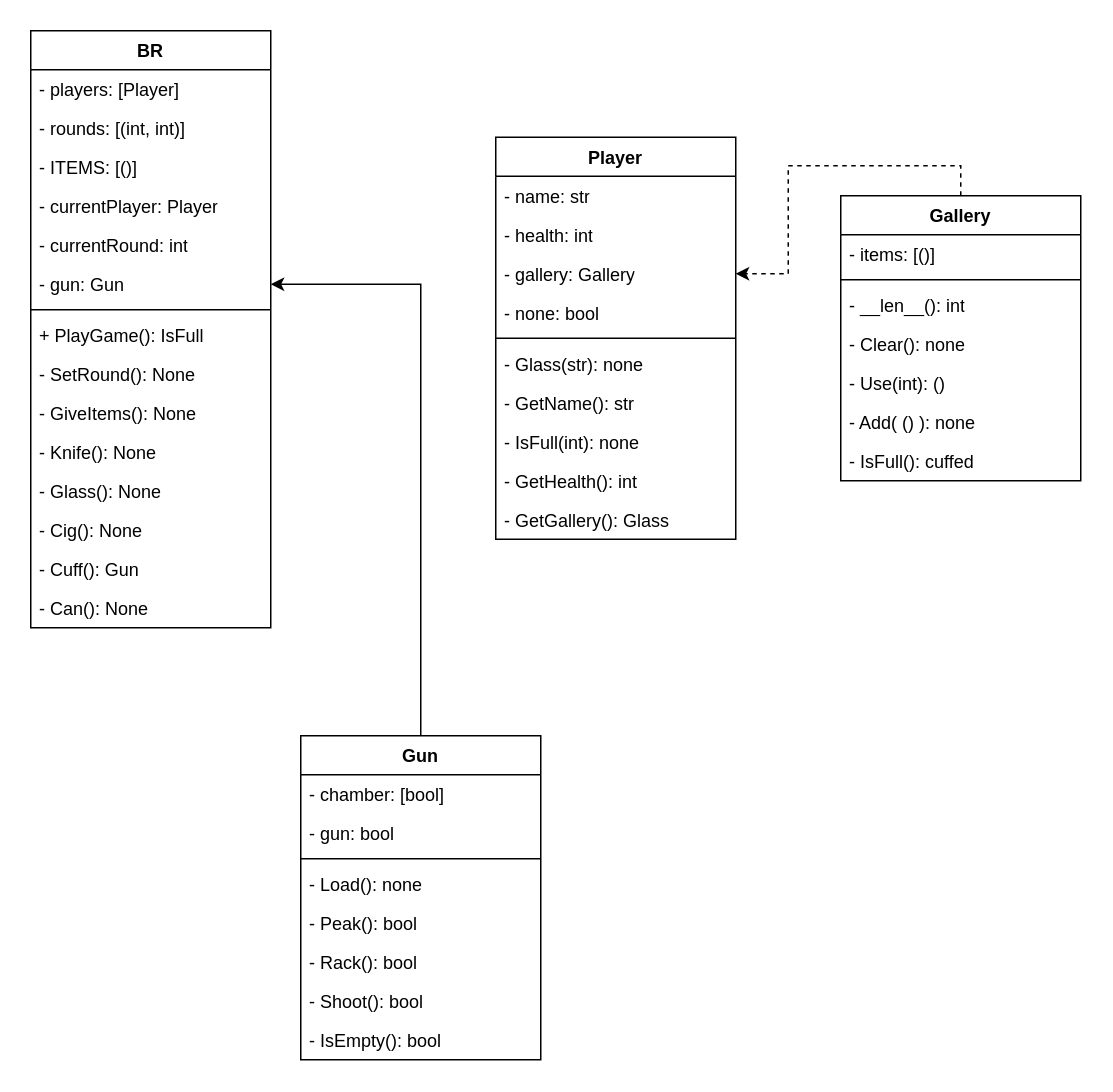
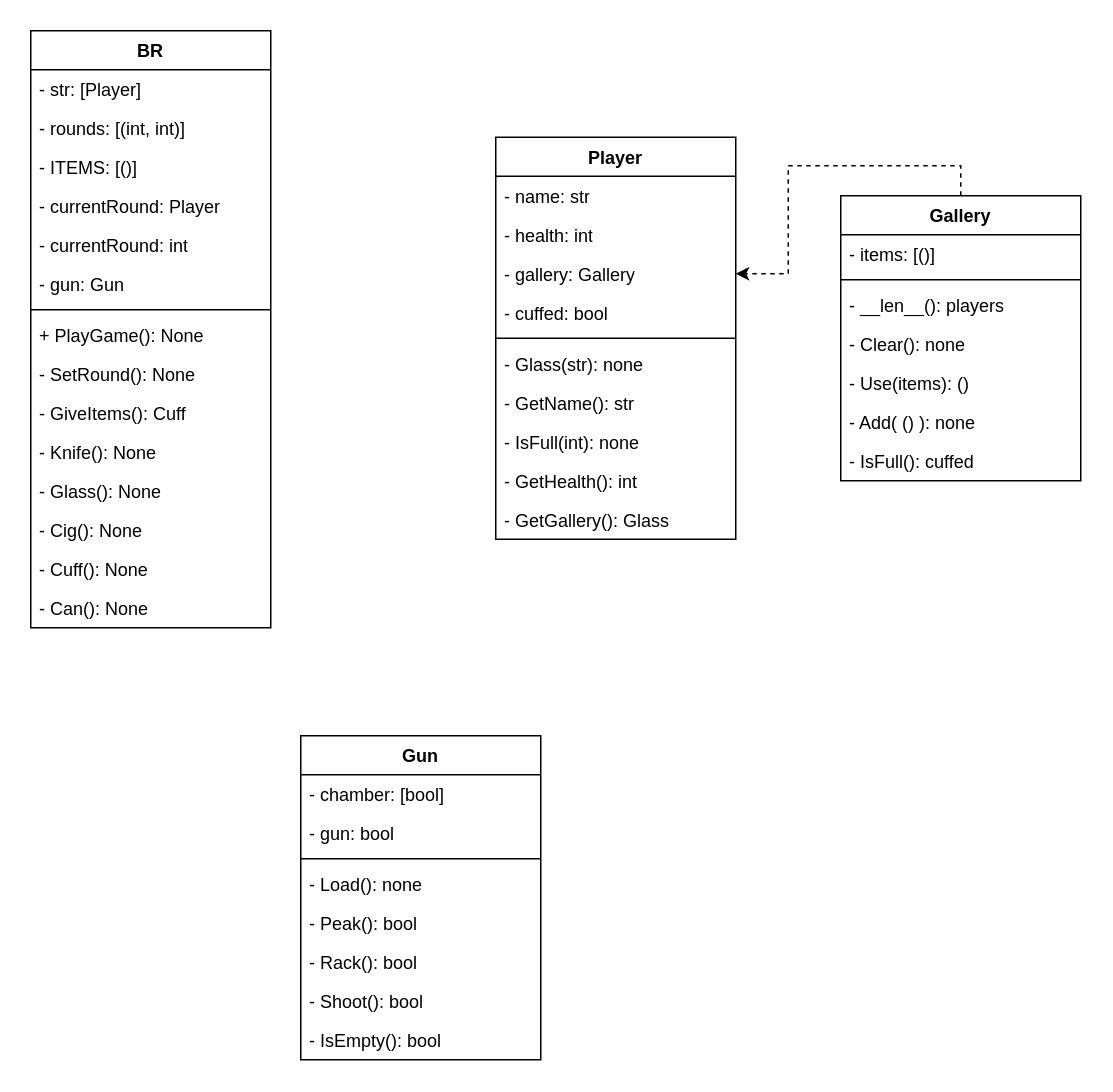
  <mxCell id="0" />
  <mxCell id="1" parent="0" />
  <mxCell id="2" value="BR" style="swimlane;fontStyle=1;align=center;verticalAlign=top;childLayout=stackLayout;horizontal=1;startSize=26;horizontalStack=0;resizeParent=1;resizeParentMax=0;resizeLast=0;collapsible=1;marginBottom=0;whiteSpace=wrap;html=1;" vertex="1" parent="1"><mxGeometry x="20" y="20" width="160" height="398" as="geometry"><mxRectangle x="90" y="150" width="60" height="30" as="alternateBounds" /></mxGeometry></mxCell>
- <mxCell id="3" value="- players: [Player]" style="text;strokeColor=none;fillColor=none;align=left;verticalAlign=top;spacingLeft=4;spacingRight=4;overflow=hidden;rotatable=0;points=[[0,0.5],[1,0.5]];portConstraint=eastwest;whiteSpace=wrap;html=1;" vertex="1" parent="2"><mxGeometry y="26" width="160" height="26" as="geometry" /></mxCell>
+ <mxCell id="3" value="- str: [Player]" style="text;strokeColor=none;fillColor=none;align=left;verticalAlign=top;spacingLeft=4;spacingRight=4;overflow=hidden;rotatable=0;points=[[0,0.5],[1,0.5]];portConstraint=eastwest;whiteSpace=wrap;html=1;" vertex="1" parent="2"><mxGeometry y="26" width="160" height="26" as="geometry" /></mxCell>
  <mxCell id="4" value="- rounds: [(int, int)]" style="text;strokeColor=none;fillColor=none;align=left;verticalAlign=top;spacingLeft=4;spacingRight=4;overflow=hidden;rotatable=0;points=[[0,0.5],[1,0.5]];portConstraint=eastwest;whiteSpace=wrap;html=1;" vertex="1" parent="2"><mxGeometry y="52" width="160" height="26" as="geometry" /></mxCell>
  <mxCell id="5" value="- ITEMS: [()]" style="text;strokeColor=none;fillColor=none;align=left;verticalAlign=top;spacingLeft=4;spacingRight=4;overflow=hidden;rotatable=0;points=[[0,0.5],[1,0.5]];portConstraint=eastwest;whiteSpace=wrap;html=1;" vertex="1" parent="2"><mxGeometry y="78" width="160" height="26" as="geometry" /></mxCell>
- <mxCell id="6" value="- currentPlayer: Player" style="text;strokeColor=none;fillColor=none;align=left;verticalAlign=top;spacingLeft=4;spacingRight=4;overflow=hidden;rotatable=0;points=[[0,0.5],[1,0.5]];portConstraint=eastwest;whiteSpace=wrap;html=1;" vertex="1" parent="2"><mxGeometry y="104" width="160" height="26" as="geometry" /></mxCell>
+ <mxCell id="6" value="- currentRound: Player" style="text;strokeColor=none;fillColor=none;align=left;verticalAlign=top;spacingLeft=4;spacingRight=4;overflow=hidden;rotatable=0;points=[[0,0.5],[1,0.5]];portConstraint=eastwest;whiteSpace=wrap;html=1;" vertex="1" parent="2"><mxGeometry y="104" width="160" height="26" as="geometry" /></mxCell>
  <mxCell id="7" value="- currentRound: int" style="text;strokeColor=none;fillColor=none;align=left;verticalAlign=top;spacingLeft=4;spacingRight=4;overflow=hidden;rotatable=0;points=[[0,0.5],[1,0.5]];portConstraint=eastwest;whiteSpace=wrap;html=1;" vertex="1" parent="2"><mxGeometry y="130" width="160" height="26" as="geometry" /></mxCell>
  <mxCell id="8" value="- gun: Gun" style="text;strokeColor=none;fillColor=none;align=left;verticalAlign=top;spacingLeft=4;spacingRight=4;overflow=hidden;rotatable=0;points=[[0,0.5],[1,0.5]];portConstraint=eastwest;whiteSpace=wrap;html=1;" vertex="1" parent="2"><mxGeometry y="156" width="160" height="26" as="geometry" /></mxCell>
  <mxCell id="9" value="" style="line;strokeWidth=1;fillColor=none;align=left;verticalAlign=middle;spacingTop=-1;spacingLeft=3;spacingRight=3;rotatable=0;labelPosition=right;points=[];portConstraint=eastwest;strokeColor=inherit;" vertex="1" parent="2"><mxGeometry y="182" width="160" height="8" as="geometry" /></mxCell>
- <mxCell id="10" value="+ PlayGame(): IsFull" style="text;strokeColor=none;fillColor=none;align=left;verticalAlign=top;spacingLeft=4;spacingRight=4;overflow=hidden;rotatable=0;points=[[0,0.5],[1,0.5]];portConstraint=eastwest;whiteSpace=wrap;html=1;" vertex="1" parent="2"><mxGeometry y="190" width="160" height="26" as="geometry" /></mxCell>
+ <mxCell id="10" value="+ PlayGame(): None" style="text;strokeColor=none;fillColor=none;align=left;verticalAlign=top;spacingLeft=4;spacingRight=4;overflow=hidden;rotatable=0;points=[[0,0.5],[1,0.5]];portConstraint=eastwest;whiteSpace=wrap;html=1;" vertex="1" parent="2"><mxGeometry y="190" width="160" height="26" as="geometry" /></mxCell>
  <mxCell id="11" value="- SetRound(): None" style="text;strokeColor=none;fillColor=none;align=left;verticalAlign=top;spacingLeft=4;spacingRight=4;overflow=hidden;rotatable=0;points=[[0,0.5],[1,0.5]];portConstraint=eastwest;whiteSpace=wrap;html=1;" vertex="1" parent="2"><mxGeometry y="216" width="160" height="26" as="geometry" /></mxCell>
- <mxCell id="12" value="- GiveItems(): None" style="text;strokeColor=none;fillColor=none;align=left;verticalAlign=top;spacingLeft=4;spacingRight=4;overflow=hidden;rotatable=0;points=[[0,0.5],[1,0.5]];portConstraint=eastwest;whiteSpace=wrap;html=1;" vertex="1" parent="2"><mxGeometry y="242" width="160" height="26" as="geometry" /></mxCell>
+ <mxCell id="12" value="- GiveItems(): Cuff" style="text;strokeColor=none;fillColor=none;align=left;verticalAlign=top;spacingLeft=4;spacingRight=4;overflow=hidden;rotatable=0;points=[[0,0.5],[1,0.5]];portConstraint=eastwest;whiteSpace=wrap;html=1;" vertex="1" parent="2"><mxGeometry y="242" width="160" height="26" as="geometry" /></mxCell>
  <mxCell id="13" value="- Knife(): None" style="text;strokeColor=none;fillColor=none;align=left;verticalAlign=top;spacingLeft=4;spacingRight=4;overflow=hidden;rotatable=0;points=[[0,0.5],[1,0.5]];portConstraint=eastwest;whiteSpace=wrap;html=1;" vertex="1" parent="2"><mxGeometry y="268" width="160" height="26" as="geometry" /></mxCell>
  <mxCell id="14" value="- Glass(): None" style="text;strokeColor=none;fillColor=none;align=left;verticalAlign=top;spacingLeft=4;spacingRight=4;overflow=hidden;rotatable=0;points=[[0,0.5],[1,0.5]];portConstraint=eastwest;whiteSpace=wrap;html=1;" vertex="1" parent="2"><mxGeometry y="294" width="160" height="26" as="geometry" /></mxCell>
  <mxCell id="15" value="- Cig(): None" style="text;strokeColor=none;fillColor=none;align=left;verticalAlign=top;spacingLeft=4;spacingRight=4;overflow=hidden;rotatable=0;points=[[0,0.5],[1,0.5]];portConstraint=eastwest;whiteSpace=wrap;html=1;" vertex="1" parent="2"><mxGeometry y="320" width="160" height="26" as="geometry" /></mxCell>
- <mxCell id="16" value="- Cuff(): Gun" style="text;strokeColor=none;fillColor=none;align=left;verticalAlign=top;spacingLeft=4;spacingRight=4;overflow=hidden;rotatable=0;points=[[0,0.5],[1,0.5]];portConstraint=eastwest;whiteSpace=wrap;html=1;" vertex="1" parent="2"><mxGeometry y="346" width="160" height="26" as="geometry" /></mxCell>
+ <mxCell id="16" value="- Cuff(): None" style="text;strokeColor=none;fillColor=none;align=left;verticalAlign=top;spacingLeft=4;spacingRight=4;overflow=hidden;rotatable=0;points=[[0,0.5],[1,0.5]];portConstraint=eastwest;whiteSpace=wrap;html=1;" vertex="1" parent="2"><mxGeometry y="346" width="160" height="26" as="geometry" /></mxCell>
  <mxCell id="17" value="- Can(): None" style="text;strokeColor=none;fillColor=none;align=left;verticalAlign=top;spacingLeft=4;spacingRight=4;overflow=hidden;rotatable=0;points=[[0,0.5],[1,0.5]];portConstraint=eastwest;whiteSpace=wrap;html=1;" vertex="1" parent="2"><mxGeometry y="372" width="160" height="26" as="geometry" /></mxCell>
  <mxCell id="18" value="Player" style="swimlane;fontStyle=1;align=center;verticalAlign=top;childLayout=stackLayout;horizontal=1;startSize=26;horizontalStack=0;resizeParent=1;resizeParentMax=0;resizeLast=0;collapsible=1;marginBottom=0;whiteSpace=wrap;html=1;" vertex="1" parent="1"><mxGeometry x="330" y="91" width="160" height="268" as="geometry" /></mxCell>
  <mxCell id="19" value="- name: str" style="text;strokeColor=none;fillColor=none;align=left;verticalAlign=top;spacingLeft=4;spacingRight=4;overflow=hidden;rotatable=0;points=[[0,0.5],[1,0.5]];portConstraint=eastwest;whiteSpace=wrap;html=1;" vertex="1" parent="18"><mxGeometry y="26" width="160" height="26" as="geometry" /></mxCell>
  <mxCell id="20" value="- health: int" style="text;strokeColor=none;fillColor=none;align=left;verticalAlign=top;spacingLeft=4;spacingRight=4;overflow=hidden;rotatable=0;points=[[0,0.5],[1,0.5]];portConstraint=eastwest;whiteSpace=wrap;html=1;" vertex="1" parent="18"><mxGeometry y="52" width="160" height="26" as="geometry" /></mxCell>
  <mxCell id="21" value="- gallery: Gallery" style="text;strokeColor=none;fillColor=none;align=left;verticalAlign=top;spacingLeft=4;spacingRight=4;overflow=hidden;rotatable=0;points=[[0,0.5],[1,0.5]];portConstraint=eastwest;whiteSpace=wrap;html=1;" vertex="1" parent="18"><mxGeometry y="78" width="160" height="26" as="geometry" /></mxCell>
- <mxCell id="22" value="- none: bool" style="text;strokeColor=none;fillColor=none;align=left;verticalAlign=top;spacingLeft=4;spacingRight=4;overflow=hidden;rotatable=0;points=[[0,0.5],[1,0.5]];portConstraint=eastwest;whiteSpace=wrap;html=1;" vertex="1" parent="18"><mxGeometry y="104" width="160" height="26" as="geometry" /></mxCell>
+ <mxCell id="22" value="- cuffed: bool" style="text;strokeColor=none;fillColor=none;align=left;verticalAlign=top;spacingLeft=4;spacingRight=4;overflow=hidden;rotatable=0;points=[[0,0.5],[1,0.5]];portConstraint=eastwest;whiteSpace=wrap;html=1;" vertex="1" parent="18"><mxGeometry y="104" width="160" height="26" as="geometry" /></mxCell>
  <mxCell id="23" value="" style="line;strokeWidth=1;fillColor=none;align=left;verticalAlign=middle;spacingTop=-1;spacingLeft=3;spacingRight=3;rotatable=0;labelPosition=right;points=[];portConstraint=eastwest;strokeColor=inherit;" vertex="1" parent="18"><mxGeometry y="130" width="160" height="8" as="geometry" /></mxCell>
  <mxCell id="24" value="- Glass(str): none" style="text;strokeColor=none;fillColor=none;align=left;verticalAlign=top;spacingLeft=4;spacingRight=4;overflow=hidden;rotatable=0;points=[[0,0.5],[1,0.5]];portConstraint=eastwest;whiteSpace=wrap;html=1;" vertex="1" parent="18"><mxGeometry y="138" width="160" height="26" as="geometry" /></mxCell>
  <mxCell id="25" value="- GetName(): str" style="text;strokeColor=none;fillColor=none;align=left;verticalAlign=top;spacingLeft=4;spacingRight=4;overflow=hidden;rotatable=0;points=[[0,0.5],[1,0.5]];portConstraint=eastwest;whiteSpace=wrap;html=1;" vertex="1" parent="18"><mxGeometry y="164" width="160" height="26" as="geometry" /></mxCell>
  <mxCell id="26" value="- IsFull(int): none" style="text;strokeColor=none;fillColor=none;align=left;verticalAlign=top;spacingLeft=4;spacingRight=4;overflow=hidden;rotatable=0;points=[[0,0.5],[1,0.5]];portConstraint=eastwest;whiteSpace=wrap;html=1;" vertex="1" parent="18"><mxGeometry y="190" width="160" height="26" as="geometry" /></mxCell>
  <mxCell id="27" value="- GetHealth(): int" style="text;strokeColor=none;fillColor=none;align=left;verticalAlign=top;spacingLeft=4;spacingRight=4;overflow=hidden;rotatable=0;points=[[0,0.5],[1,0.5]];portConstraint=eastwest;whiteSpace=wrap;html=1;" vertex="1" parent="18"><mxGeometry y="216" width="160" height="26" as="geometry" /></mxCell>
  <mxCell id="28" value="- GetGallery(): Glass" style="text;strokeColor=none;fillColor=none;align=left;verticalAlign=top;spacingLeft=4;spacingRight=4;overflow=hidden;rotatable=0;points=[[0,0.5],[1,0.5]];portConstraint=eastwest;whiteSpace=wrap;html=1;" vertex="1" parent="18"><mxGeometry y="242" width="160" height="26" as="geometry" /></mxCell>
- <mxCell id="29" style="edgeStyle=orthogonalEdgeStyle;rounded=0;orthogonalLoop=1;jettySize=auto;html=1;entryX=1;entryY=0.5;entryDx=0;entryDy=0;" edge="1" parent="1" source="30" target="8"><mxGeometry relative="1" as="geometry" /></mxCell>
  <mxCell id="30" value="Gun" style="swimlane;fontStyle=1;align=center;verticalAlign=top;childLayout=stackLayout;horizontal=1;startSize=26;horizontalStack=0;resizeParent=1;resizeParentMax=0;resizeLast=0;collapsible=1;marginBottom=0;whiteSpace=wrap;html=1;" vertex="1" parent="1"><mxGeometry x="200" y="490" width="160" height="216" as="geometry" /></mxCell>
  <mxCell id="31" value="- chamber: [bool]" style="text;strokeColor=none;fillColor=none;align=left;verticalAlign=top;spacingLeft=4;spacingRight=4;overflow=hidden;rotatable=0;points=[[0,0.5],[1,0.5]];portConstraint=eastwest;whiteSpace=wrap;html=1;" vertex="1" parent="30"><mxGeometry y="26" width="160" height="26" as="geometry" /></mxCell>
  <mxCell id="32" value="- gun: bool" style="text;strokeColor=none;fillColor=none;align=left;verticalAlign=top;spacingLeft=4;spacingRight=4;overflow=hidden;rotatable=0;points=[[0,0.5],[1,0.5]];portConstraint=eastwest;whiteSpace=wrap;html=1;" vertex="1" parent="30"><mxGeometry y="52" width="160" height="26" as="geometry" /></mxCell>
  <mxCell id="33" value="" style="line;strokeWidth=1;fillColor=none;align=left;verticalAlign=middle;spacingTop=-1;spacingLeft=3;spacingRight=3;rotatable=0;labelPosition=right;points=[];portConstraint=eastwest;strokeColor=inherit;" vertex="1" parent="30"><mxGeometry y="78" width="160" height="8" as="geometry" /></mxCell>
  <mxCell id="34" value="- Load(): none" style="text;strokeColor=none;fillColor=none;align=left;verticalAlign=top;spacingLeft=4;spacingRight=4;overflow=hidden;rotatable=0;points=[[0,0.5],[1,0.5]];portConstraint=eastwest;whiteSpace=wrap;html=1;" vertex="1" parent="30"><mxGeometry y="86" width="160" height="26" as="geometry" /></mxCell>
  <mxCell id="35" value="- Peak(): bool" style="text;strokeColor=none;fillColor=none;align=left;verticalAlign=top;spacingLeft=4;spacingRight=4;overflow=hidden;rotatable=0;points=[[0,0.5],[1,0.5]];portConstraint=eastwest;whiteSpace=wrap;html=1;" vertex="1" parent="30"><mxGeometry y="112" width="160" height="26" as="geometry" /></mxCell>
  <mxCell id="36" value="- Rack(): bool" style="text;strokeColor=none;fillColor=none;align=left;verticalAlign=top;spacingLeft=4;spacingRight=4;overflow=hidden;rotatable=0;points=[[0,0.5],[1,0.5]];portConstraint=eastwest;whiteSpace=wrap;html=1;" vertex="1" parent="30"><mxGeometry y="138" width="160" height="26" as="geometry" /></mxCell>
  <mxCell id="37" value="- Shoot(): bool" style="text;strokeColor=none;fillColor=none;align=left;verticalAlign=top;spacingLeft=4;spacingRight=4;overflow=hidden;rotatable=0;points=[[0,0.5],[1,0.5]];portConstraint=eastwest;whiteSpace=wrap;html=1;" vertex="1" parent="30"><mxGeometry y="164" width="160" height="26" as="geometry" /></mxCell>
  <mxCell id="38" value="- IsEmpty(): bool" style="text;strokeColor=none;fillColor=none;align=left;verticalAlign=top;spacingLeft=4;spacingRight=4;overflow=hidden;rotatable=0;points=[[0,0.5],[1,0.5]];portConstraint=eastwest;whiteSpace=wrap;html=1;" vertex="1" parent="30"><mxGeometry y="190" width="160" height="26" as="geometry" /></mxCell>
  <mxCell id="39" style="edgeStyle=orthogonalEdgeStyle;rounded=0;orthogonalLoop=1;jettySize=auto;html=1;exitX=0.5;exitY=0;exitDx=0;exitDy=0;entryX=1;entryY=0.5;entryDx=0;entryDy=0;dashed=1;" edge="1" parent="1" source="40" target="21"><mxGeometry relative="1" as="geometry" /></mxCell>
  <mxCell id="40" value="Gallery" style="swimlane;fontStyle=1;align=center;verticalAlign=top;childLayout=stackLayout;horizontal=1;startSize=26;horizontalStack=0;resizeParent=1;resizeParentMax=0;resizeLast=0;collapsible=1;marginBottom=0;whiteSpace=wrap;html=1;" vertex="1" parent="1"><mxGeometry x="560" y="130" width="160" height="190" as="geometry" /></mxCell>
  <mxCell id="41" value="- items: [()]" style="text;strokeColor=none;fillColor=none;align=left;verticalAlign=top;spacingLeft=4;spacingRight=4;overflow=hidden;rotatable=0;points=[[0,0.5],[1,0.5]];portConstraint=eastwest;whiteSpace=wrap;html=1;" vertex="1" parent="40"><mxGeometry y="26" width="160" height="26" as="geometry" /></mxCell>
  <mxCell id="42" value="" style="line;strokeWidth=1;fillColor=none;align=left;verticalAlign=middle;spacingTop=-1;spacingLeft=3;spacingRight=3;rotatable=0;labelPosition=right;points=[];portConstraint=eastwest;strokeColor=inherit;" vertex="1" parent="40"><mxGeometry y="52" width="160" height="8" as="geometry" /></mxCell>
- <mxCell id="43" value="- __len__(): int" style="text;strokeColor=none;fillColor=none;align=left;verticalAlign=top;spacingLeft=4;spacingRight=4;overflow=hidden;rotatable=0;points=[[0,0.5],[1,0.5]];portConstraint=eastwest;whiteSpace=wrap;html=1;" vertex="1" parent="40"><mxGeometry y="60" width="160" height="26" as="geometry" /></mxCell>
+ <mxCell id="43" value="- __len__(): players" style="text;strokeColor=none;fillColor=none;align=left;verticalAlign=top;spacingLeft=4;spacingRight=4;overflow=hidden;rotatable=0;points=[[0,0.5],[1,0.5]];portConstraint=eastwest;whiteSpace=wrap;html=1;" vertex="1" parent="40"><mxGeometry y="60" width="160" height="26" as="geometry" /></mxCell>
  <mxCell id="44" value="&lt;div&gt;- Clear(): none&lt;/div&gt;" style="text;strokeColor=none;fillColor=none;align=left;verticalAlign=top;spacingLeft=4;spacingRight=4;overflow=hidden;rotatable=0;points=[[0,0.5],[1,0.5]];portConstraint=eastwest;whiteSpace=wrap;html=1;" vertex="1" parent="40"><mxGeometry y="86" width="160" height="26" as="geometry" /></mxCell>
- <mxCell id="45" value="&lt;div&gt;- Use(int): ()&lt;/div&gt;" style="text;strokeColor=none;fillColor=none;align=left;verticalAlign=top;spacingLeft=4;spacingRight=4;overflow=hidden;rotatable=0;points=[[0,0.5],[1,0.5]];portConstraint=eastwest;whiteSpace=wrap;html=1;" vertex="1" parent="40"><mxGeometry y="112" width="160" height="26" as="geometry" /></mxCell>
+ <mxCell id="45" value="&lt;div&gt;- Use(items): ()&lt;/div&gt;" style="text;strokeColor=none;fillColor=none;align=left;verticalAlign=top;spacingLeft=4;spacingRight=4;overflow=hidden;rotatable=0;points=[[0,0.5],[1,0.5]];portConstraint=eastwest;whiteSpace=wrap;html=1;" vertex="1" parent="40"><mxGeometry y="112" width="160" height="26" as="geometry" /></mxCell>
  <mxCell id="46" value="&lt;div&gt;- Add( () ): none&lt;br&gt;&lt;/div&gt;" style="text;strokeColor=none;fillColor=none;align=left;verticalAlign=top;spacingLeft=4;spacingRight=4;overflow=hidden;rotatable=0;points=[[0,0.5],[1,0.5]];portConstraint=eastwest;whiteSpace=wrap;html=1;" vertex="1" parent="40"><mxGeometry y="138" width="160" height="26" as="geometry" /></mxCell>
  <mxCell id="47" value="&lt;div&gt;- IsFull(): cuffed&lt;br&gt;&lt;/div&gt;" style="text;strokeColor=none;fillColor=none;align=left;verticalAlign=top;spacingLeft=4;spacingRight=4;overflow=hidden;rotatable=0;points=[[0,0.5],[1,0.5]];portConstraint=eastwest;whiteSpace=wrap;html=1;" vertex="1" parent="40"><mxGeometry y="164" width="160" height="26" as="geometry" /></mxCell>
